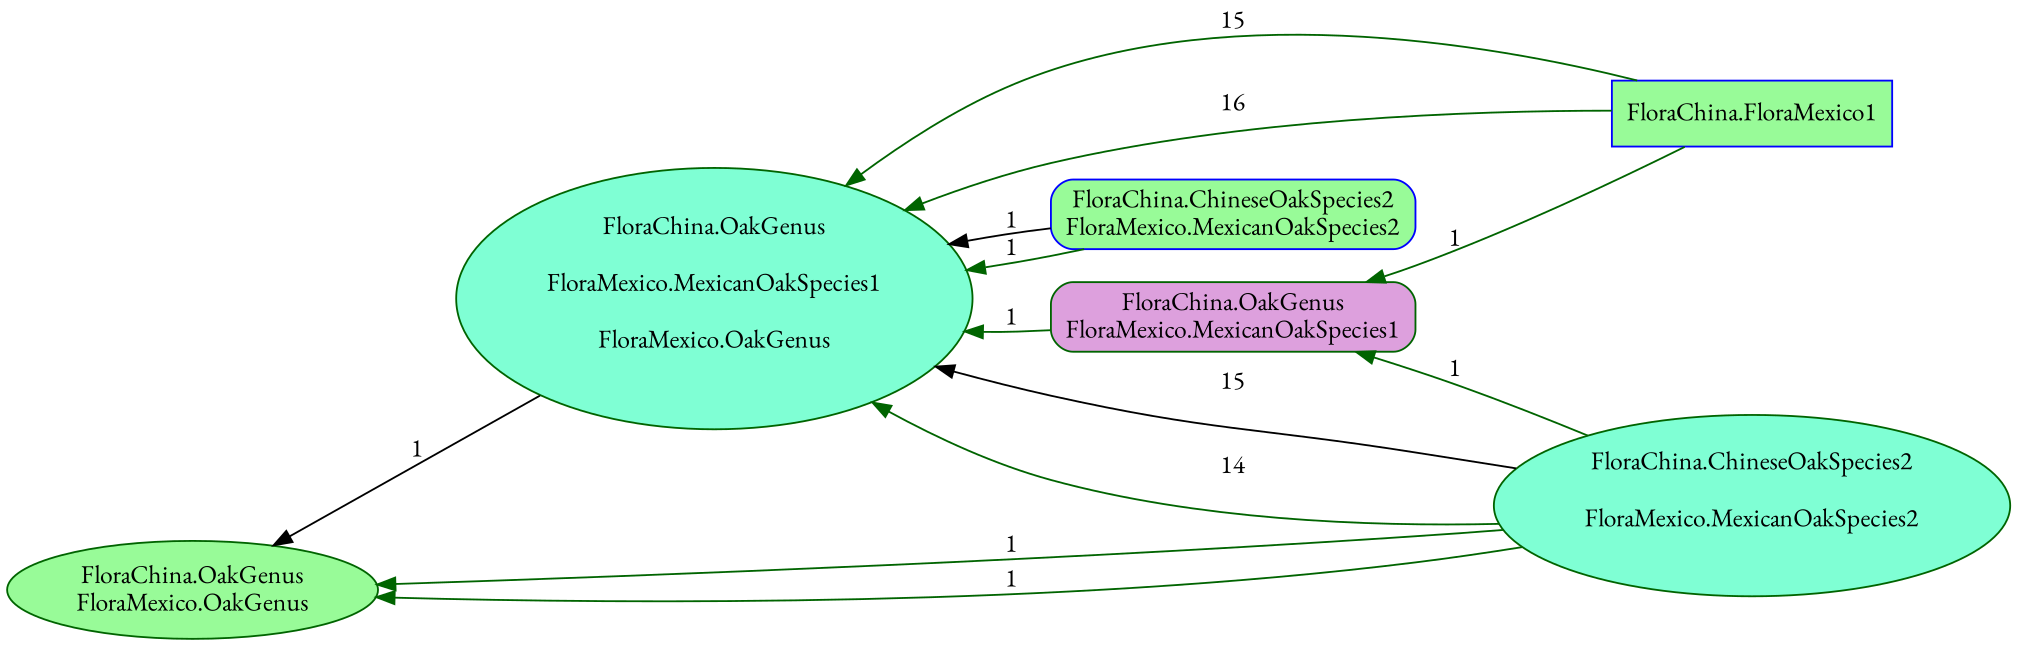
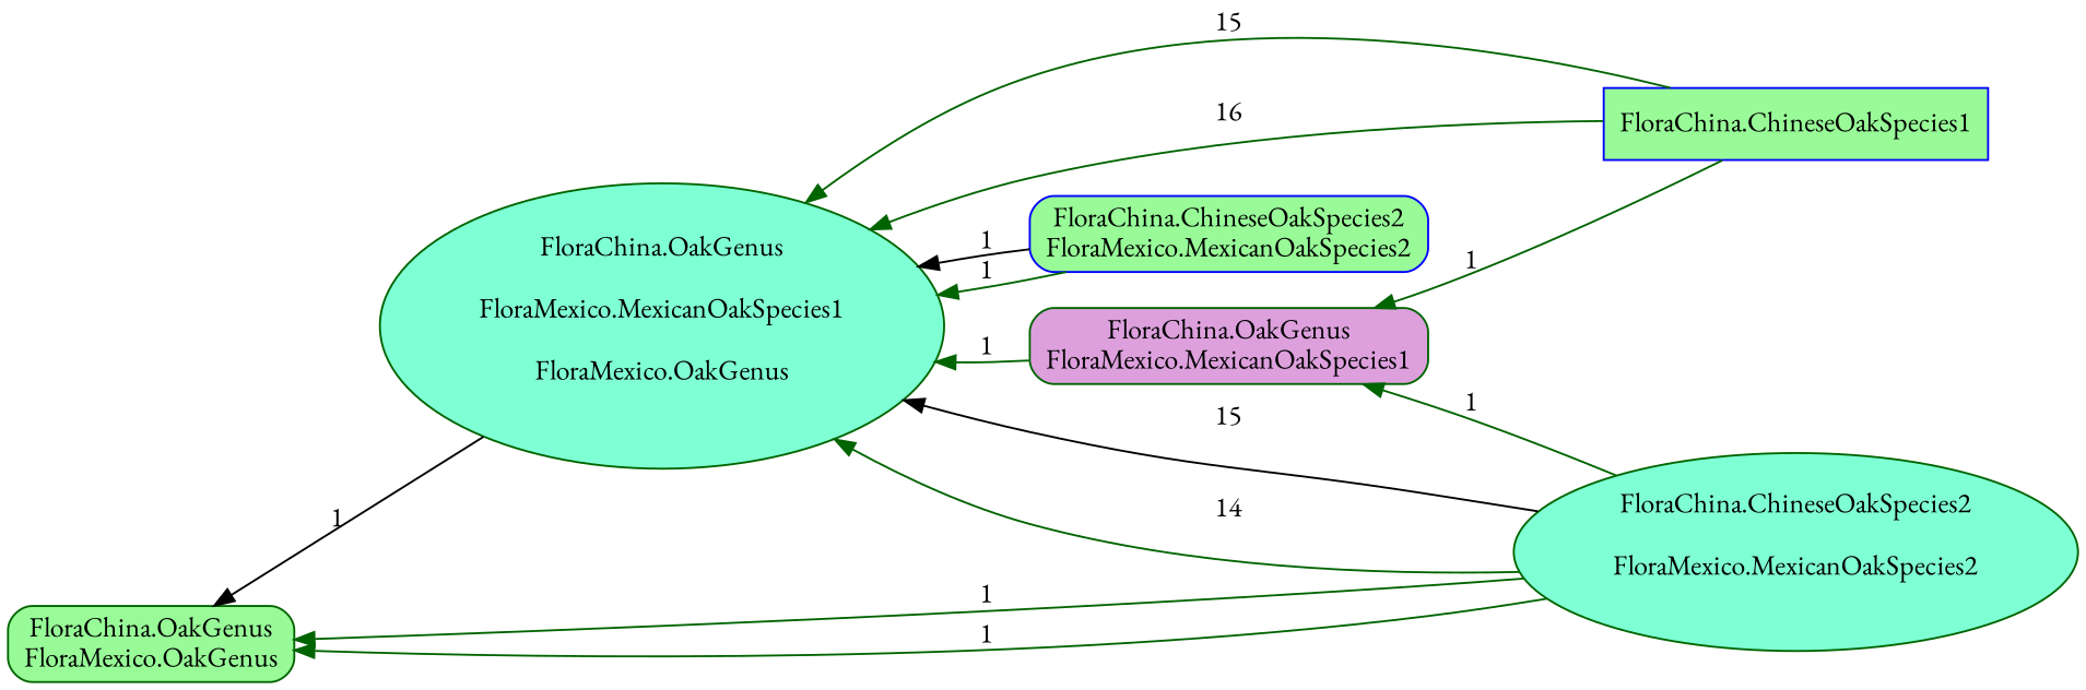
  digraph {
    fontname="EB Garamond"
    rankdir=RL
    node [color=darkgreen fillcolor=palegreen fontname="EB Garamond" shape=box style="filled,rounded"]
    edge [color=darkgreen fontname="EB Garamond" style=filled]
-   "FloraChina.ChineseOakSpecies1" [color=blue style=filled label="FloraChina.FloraMexico1"]
+   "FloraChina.ChineseOakSpecies1" [color=blue style=filled]
    "FloraChina.OakGenus\nFloraMexico.MexicanOakSpecies1" [fillcolor=plum]
    "FloraChina.OakGenus\n\nFloraMexico.MexicanOakSpecies1\n\nFloraMexico.OakGenus\n\n" [fillcolor=aquamarine shape=oval]
-   "FloraChina.OakGenus\nFloraMexico.OakGenus" [shape=ellipse]
+   "FloraChina.OakGenus\nFloraMexico.OakGenus"
    "FloraChina.ChineseOakSpecies2\nFloraMexico.MexicanOakSpecies2" [color=blue]
    "FloraChina.ChineseOakSpecies2\n\nFloraMexico.MexicanOakSpecies2\n\n" [fillcolor=aquamarine shape=oval]
    "FloraChina.ChineseOakSpecies1" -> "FloraChina.OakGenus\nFloraMexico.MexicanOakSpecies1" [label=1]
    "FloraChina.ChineseOakSpecies1" -> "FloraChina.OakGenus\n\nFloraMexico.MexicanOakSpecies1\n\nFloraMexico.OakGenus\n\n" [label=15]
    "FloraChina.ChineseOakSpecies1" -> "FloraChina.OakGenus\n\nFloraMexico.MexicanOakSpecies1\n\nFloraMexico.OakGenus\n\n" [label=16]
    "FloraChina.OakGenus\nFloraMexico.MexicanOakSpecies1" -> "FloraChina.OakGenus\n\nFloraMexico.MexicanOakSpecies1\n\nFloraMexico.OakGenus\n\n" [label=1]
    "FloraChina.OakGenus\n\nFloraMexico.MexicanOakSpecies1\n\nFloraMexico.OakGenus\n\n" -> "FloraChina.OakGenus\nFloraMexico.OakGenus" [color=black label=1]
    "FloraChina.ChineseOakSpecies2\nFloraMexico.MexicanOakSpecies2" -> "FloraChina.OakGenus\n\nFloraMexico.MexicanOakSpecies1\n\nFloraMexico.OakGenus\n\n" [label=1]
    "FloraChina.ChineseOakSpecies2\nFloraMexico.MexicanOakSpecies2" -> "FloraChina.OakGenus\n\nFloraMexico.MexicanOakSpecies1\n\nFloraMexico.OakGenus\n\n" [color=black label=1]
    "FloraChina.ChineseOakSpecies2\n\nFloraMexico.MexicanOakSpecies2\n\n" -> "FloraChina.OakGenus\nFloraMexico.MexicanOakSpecies1" [label=1]
    "FloraChina.ChineseOakSpecies2\n\nFloraMexico.MexicanOakSpecies2\n\n" -> "FloraChina.OakGenus\n\nFloraMexico.MexicanOakSpecies1\n\nFloraMexico.OakGenus\n\n" [label=14]
    "FloraChina.ChineseOakSpecies2\n\nFloraMexico.MexicanOakSpecies2\n\n" -> "FloraChina.OakGenus\n\nFloraMexico.MexicanOakSpecies1\n\nFloraMexico.OakGenus\n\n" [color=black label=15]
    "FloraChina.ChineseOakSpecies2\n\nFloraMexico.MexicanOakSpecies2\n\n" -> "FloraChina.OakGenus\nFloraMexico.OakGenus" [label=1]
    "FloraChina.ChineseOakSpecies2\n\nFloraMexico.MexicanOakSpecies2\n\n" -> "FloraChina.OakGenus\nFloraMexico.OakGenus" [label=1]
  }
